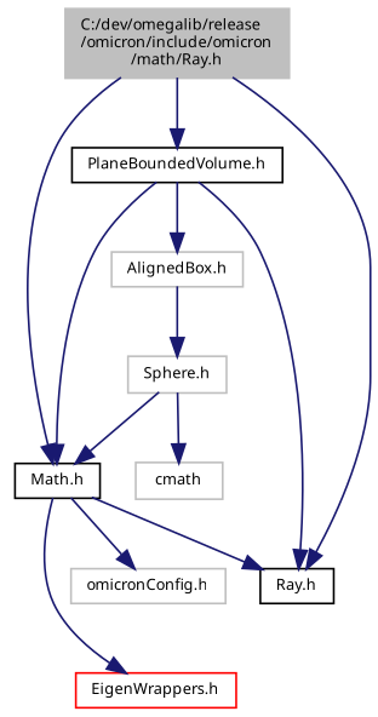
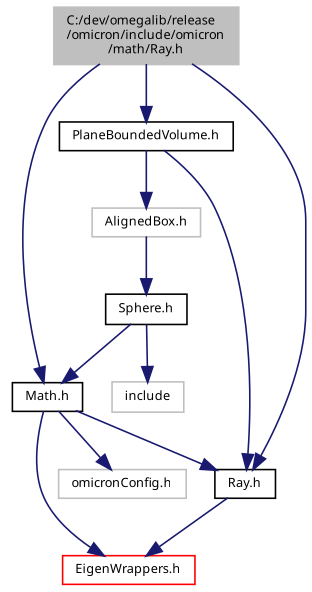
  digraph {
    node [color=grey75 fontname="FreeSans.ttf" fontsize=8 shape=record]
    edge [color=midnightblue fontname="FreeSans.ttf" fontsize=8 labelfontname="FreeSans.ttf" labelfontsize=8 style=solid]
    n1 [fillcolor=grey75 fontcolor=black height=0.2 label="C:/dev/omegalib/release\l/omicron/include/omicron\l/math/Ray.h" style=filled width=0.4]
    n2 [color=black height=0.2 label="Math.h" width=0.4]
    n3 [color=black height=0.2 label="Ray.h" width=0.4]
    n4 [color=black height=0.2 label="PlaneBoundedVolume.h" width=0.4]
    n5 [height=0.2 label="omicronConfig.h" width=0.4]
    n6 [color=red height=0.2 label="EigenWrappers.h" width=0.4]
    n7 [height=0.2 label="AlignedBox.h" width=0.4]
-   n8 [height=0.2 label=cmath width=0.4]
-   n9 [height=0.2 label="Sphere.h" width=0.4]
+   n8 [height=0.2 label=include width=0.4]
+   n9 [color=black height=0.2 label="Sphere.h" width=0.4]
    n1 -> n2
    n1 -> n3
    n1 -> n4
    n2 -> n3
    n2 -> n5
    n2 -> n6
-   n4 -> n2
+   n3 -> n6
    n4 -> n3
    n4 -> n7
    n7 -> n9
    n9 -> n2
    n9 -> n8
  }
